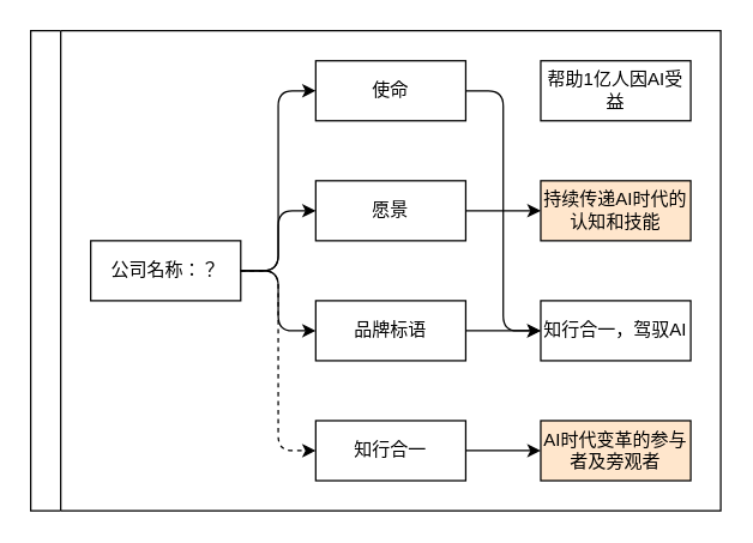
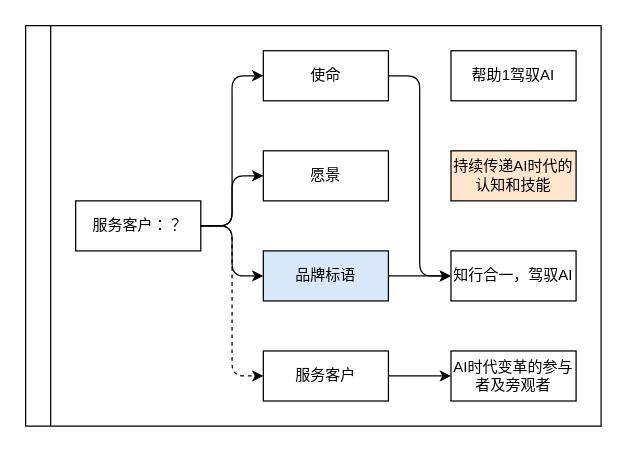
  <mxCell id="0" />
  <mxCell id="1" parent="0" />
  <mxCell id="2" value="" style="swimlane;startSize=20;horizontal=0;childLayout=treeLayout;horizontalTree=1;sortEdges=1;resizable=0;containerType=tree;fontSize=12;" vertex="1" parent="1"><mxGeometry x="20" y="20" width="460" height="320" as="geometry" /></mxCell>
- <mxCell id="3" value="公司名称：？" style="whiteSpace=wrap;html=1;" vertex="1" parent="2"><mxGeometry x="40" y="140" width="100" height="40" as="geometry" /></mxCell>
+ <mxCell id="3" value="服务客户：？" style="whiteSpace=wrap;html=1;" vertex="1" parent="2"><mxGeometry x="40" y="140" width="100" height="40" as="geometry" /></mxCell>
  <mxCell id="4" value="使命" style="whiteSpace=wrap;html=1;" vertex="1" parent="2"><mxGeometry x="190" y="20" width="100" height="40" as="geometry" /></mxCell>
  <mxCell id="5" value="" style="edgeStyle=elbowEdgeStyle;elbow=horizontal;html=1;rounded=1;curved=0;sourcePerimeterSpacing=0;targetPerimeterSpacing=0;startSize=6;endSize=6;" edge="1" parent="2" source="3" target="4"><mxGeometry relative="1" as="geometry" /></mxCell>
  <mxCell id="6" value="愿景" style="whiteSpace=wrap;html=1;" vertex="1" parent="2"><mxGeometry x="190" y="100" width="100" height="40" as="geometry" /></mxCell>
  <mxCell id="7" value="" style="edgeStyle=elbowEdgeStyle;elbow=horizontal;html=1;rounded=1;curved=0;sourcePerimeterSpacing=0;targetPerimeterSpacing=0;startSize=6;endSize=6;" edge="1" parent="2" source="3" target="6"><mxGeometry relative="1" as="geometry" /></mxCell>
  <mxCell id="8" value="" style="edgeStyle=elbowEdgeStyle;elbow=horizontal;html=1;rounded=1;curved=0;sourcePerimeterSpacing=0;targetPerimeterSpacing=0;startSize=6;endSize=6;" edge="1" target="19" source="4" parent="2"><mxGeometry relative="1" as="geometry"><mxPoint x="310" y="190" as="sourcePoint" /></mxGeometry></mxCell>
- <mxCell id="9" value="帮助1亿人因AI受益" style="whiteSpace=wrap;html=1;" vertex="1" parent="2"><mxGeometry x="340" y="20" width="100" height="40" as="geometry" /></mxCell>
+ <mxCell id="9" value="帮助1驾驭AI" style="whiteSpace=wrap;html=1;" vertex="1" parent="2"><mxGeometry x="340" y="20" width="100" height="40" as="geometry" /></mxCell>
  <mxCell id="10" value="" style="edgeStyle=elbowEdgeStyle;elbow=horizontal;html=1;rounded=1;curved=0;sourcePerimeterSpacing=0;targetPerimeterSpacing=0;startSize=6;endSize=6;" edge="1" target="11" source="3" parent="2"><mxGeometry relative="1" as="geometry"><mxPoint x="310" y="190" as="sourcePoint" /></mxGeometry></mxCell>
- <mxCell id="11" value="品牌标语" style="whiteSpace=wrap;html=1;" vertex="1" parent="2"><mxGeometry x="190" y="180" width="100" height="40" as="geometry" /></mxCell>
- <mxCell id="12" value="" style="edgeStyle=elbowEdgeStyle;elbow=horizontal;html=1;rounded=1;curved=0;sourcePerimeterSpacing=0;targetPerimeterSpacing=0;startSize=6;endSize=6;" edge="1" target="13" source="6" parent="2"><mxGeometry relative="1" as="geometry"><mxPoint x="310" y="270" as="sourcePoint" /></mxGeometry></mxCell>
+ <mxCell id="11" value="品牌标语" style="whiteSpace=wrap;html=1;fillColor=#dae8fc;" vertex="1" parent="2"><mxGeometry x="190" y="180" width="100" height="40" as="geometry" /></mxCell>
  <mxCell id="13" value="持续传递AI时代的认知和技能" style="whiteSpace=wrap;html=1;fillColor=#ffe6cc;" vertex="1" parent="2"><mxGeometry x="340" y="100" width="100" height="40" as="geometry" /></mxCell>
  <mxCell id="14" value="" style="edgeStyle=elbowEdgeStyle;elbow=horizontal;html=1;rounded=1;curved=0;sourcePerimeterSpacing=0;targetPerimeterSpacing=0;startSize=6;endSize=6;dashed=1;" edge="1" target="15" source="3" parent="2"><mxGeometry relative="1" as="geometry"><mxPoint x="310" y="270" as="sourcePoint" /></mxGeometry></mxCell>
- <mxCell id="15" value="知行合一" style="whiteSpace=wrap;html=1;" vertex="1" parent="2"><mxGeometry x="190" y="260" width="100" height="40" as="geometry" /></mxCell>
+ <mxCell id="15" value="服务客户" style="whiteSpace=wrap;html=1;" vertex="1" parent="2"><mxGeometry x="190" y="260" width="100" height="40" as="geometry" /></mxCell>
  <mxCell id="16" value="" style="edgeStyle=elbowEdgeStyle;elbow=horizontal;html=1;rounded=1;curved=0;sourcePerimeterSpacing=0;targetPerimeterSpacing=0;startSize=6;endSize=6;" edge="1" target="17" source="15" parent="2"><mxGeometry relative="1" as="geometry"><mxPoint x="310" y="390" as="sourcePoint" /></mxGeometry></mxCell>
- <mxCell id="17" value="AI时代变革的参与者及旁观者" style="whiteSpace=wrap;html=1;fillColor=#ffe6cc;" vertex="1" parent="2"><mxGeometry x="340" y="260" width="100" height="40" as="geometry" /></mxCell>
+ <mxCell id="17" value="AI时代变革的参与者及旁观者" style="whiteSpace=wrap;html=1;" vertex="1" parent="2"><mxGeometry x="340" y="260" width="100" height="40" as="geometry" /></mxCell>
  <mxCell id="18" value="" style="edgeStyle=elbowEdgeStyle;elbow=horizontal;html=1;rounded=1;curved=0;sourcePerimeterSpacing=0;targetPerimeterSpacing=0;startSize=6;endSize=6;" edge="1" target="19" source="11" parent="2"><mxGeometry relative="1" as="geometry"><mxPoint x="310" y="390" as="sourcePoint" /></mxGeometry></mxCell>
  <mxCell id="19" value="知行合一，驾驭AI" style="whiteSpace=wrap;html=1;" vertex="1" parent="2"><mxGeometry x="340" y="180" width="100" height="40" as="geometry" /></mxCell>
